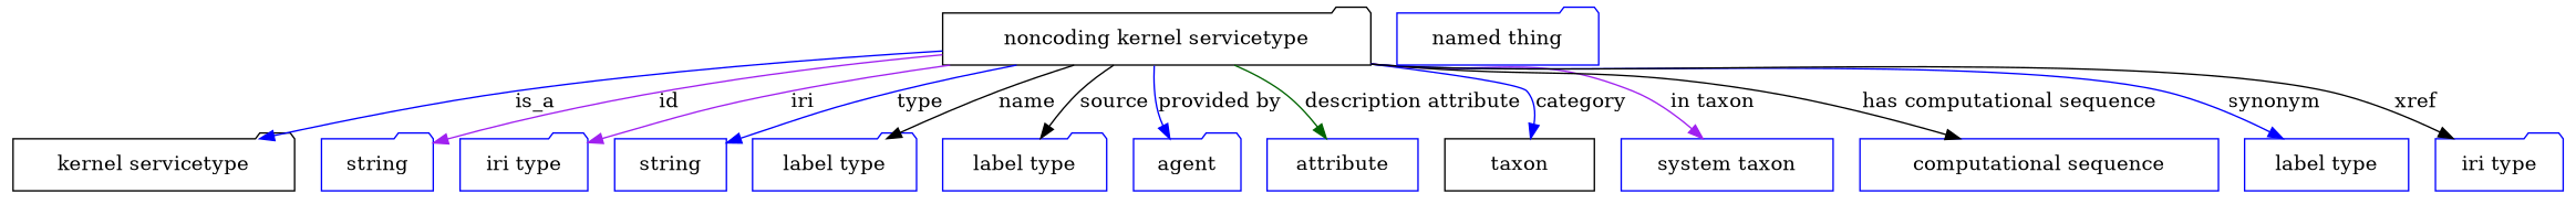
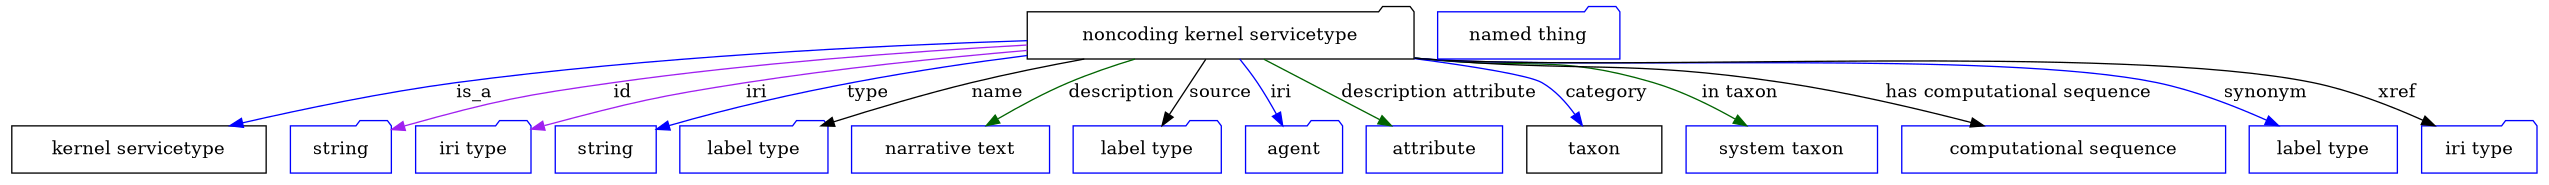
  digraph {
    node [shape=folder color=blue]
    edge [color=blue style=solid]
    n1 [height=0.5 label="noncoding kernel servicetype" width=4.0982 color=""]
-   "kernel servicetype" [height=0.5 width=2.69 color=""]
+   "kernel servicetype" [height=0.5 shape=box width=2.69 color=""]
    n3 [height=0.5 label=string width=1.0652]
    n4 [height=0.5 label="iri type" width=1.2277]
    n5 [height=0.5 label=string shape=box width=1.0652]
    n6 [height=0.5 label="label type" width=1.5707]
+   n7 [height=0.5 label="narrative text" shape=box width=2.0943]
    n8 [height=0.5 label="label type" width=1.5707]
    n9 [height=0.5 label=agent width=1.0291]
    n10 [height=0.5 label=attribute shape=box width=1.4443]
    n11 [height=0.5 label=taxon shape=box width=1.4263 color=""]
    n12 [height=0.5 label="system taxon" shape=box width=2.022]
    n13 [height=0.5 label="computational sequence" shape=box width=3.4303]
    n14 [height=0.5 label="label type" shape=box width=1.5707]
    n15 [height=0.5 label="iri type" width=1.2277]
    n16 [height=0.5 label="named thing" width=1.9318]
    n1 -> "kernel servicetype" [label=is_a style=""]
    n1 -> n3 [color=purple label=id]
    n1 -> n4 [color=purple label=iri]
    n1 -> n5 [label=type]
    n1 -> n6 [color=black label=name]
+   n1 -> n7 [color=darkgreen label=description]
    n1 -> n8 [color=black label=source]
-   n1 -> n9 [label="provided by"]
+   n1 -> n9 [label=iri]
    n1 -> n10 [color=darkgreen label="description attribute"]
    n1 -> n11 [label=category]
-   n1 -> n12 [color=purple label="in taxon"]
+   n1 -> n12 [color=darkgreen label="in taxon"]
    n1 -> n13 [color=black label="has computational sequence"]
    n1 -> n14 [label=synonym]
    n1 -> n15 [color=black label=xref]
  }
